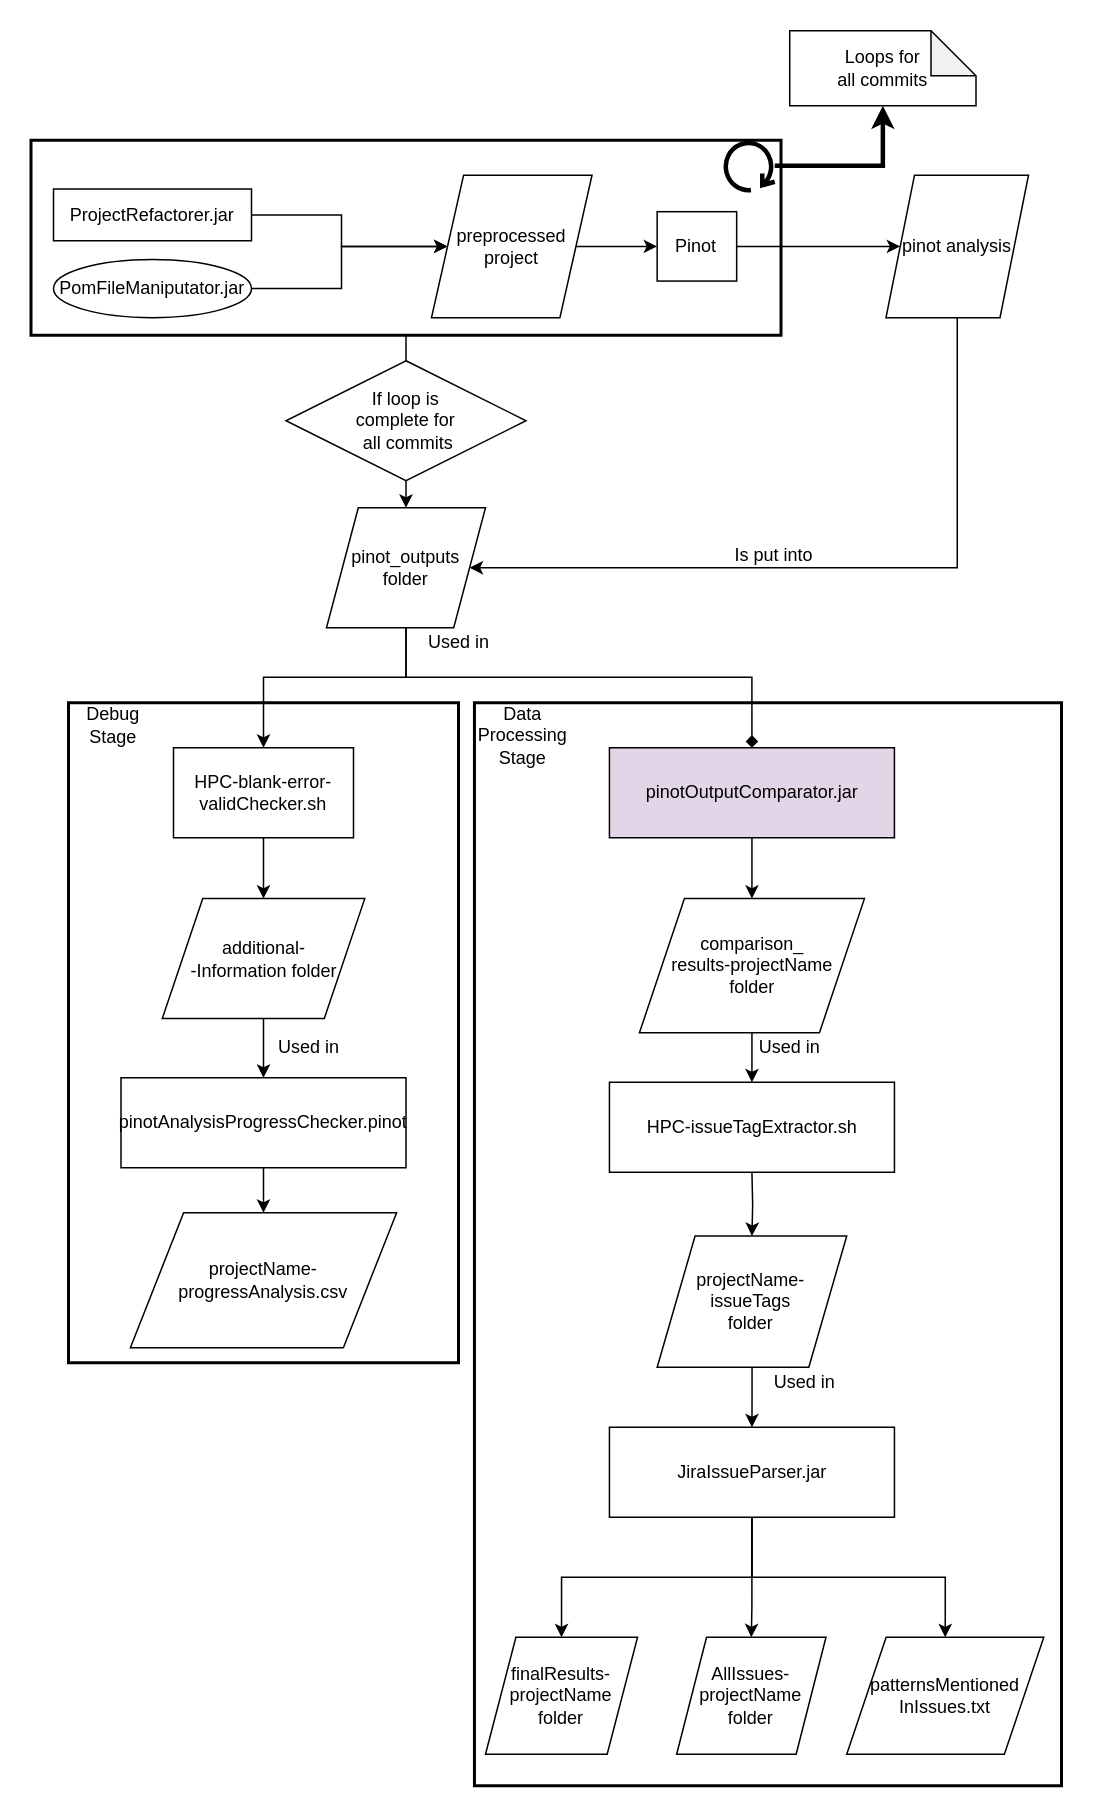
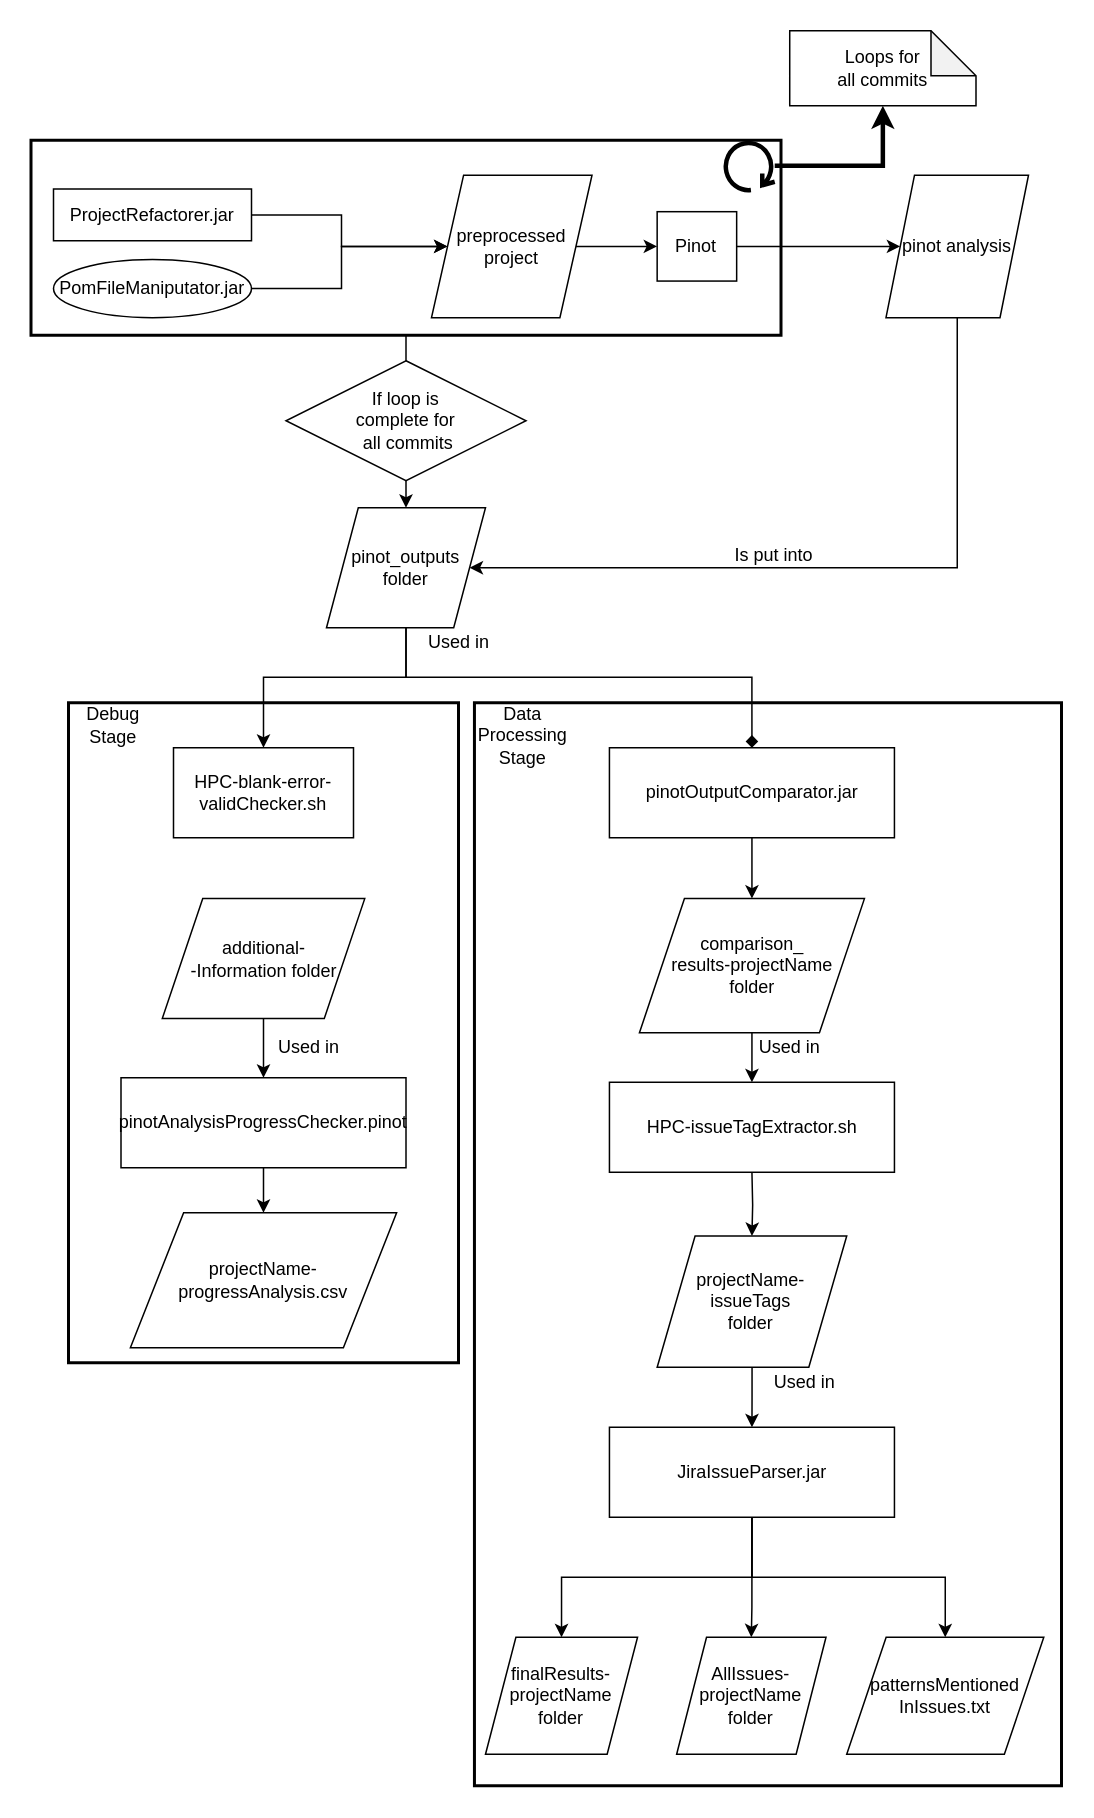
  <mxCell id="0" />
  <mxCell id="1" parent="0" />
  <mxCell id="2" value="" style="rounded=0;whiteSpace=wrap;html=1;strokeWidth=2;" parent="1" vertex="1"><mxGeometry x="315.63" y="468" width="391.37" height="722" as="geometry" /></mxCell>
  <mxCell id="3" value="" style="rounded=0;whiteSpace=wrap;html=1;strokeWidth=2;" parent="1" vertex="1"><mxGeometry x="45" y="468" width="260" height="440" as="geometry" /></mxCell>
  <mxCell id="4" value="" style="rounded=0;whiteSpace=wrap;html=1;strokeWidth=2;" parent="1" vertex="1"><mxGeometry x="20" y="93" width="500" height="130" as="geometry" /></mxCell>
  <mxCell id="5" style="edgeStyle=orthogonalEdgeStyle;rounded=0;orthogonalLoop=1;jettySize=auto;html=1;entryX=0;entryY=0.5;entryDx=0;entryDy=0;" parent="1" source="6" target="50" edge="1"><mxGeometry relative="1" as="geometry"><Array as="points"><mxPoint x="227" y="143" /><mxPoint x="227" y="164" /></Array></mxGeometry></mxCell>
  <mxCell id="6" value="ProjectRefactorer.jar" style="rounded=0;whiteSpace=wrap;html=1;" parent="1" vertex="1"><mxGeometry x="35" y="125.5" width="132" height="34.5" as="geometry" /></mxCell>
  <mxCell id="7" value="" style="endArrow=classic;html=1;exitX=0.5;exitY=1;exitDx=0;exitDy=0;entryX=0.5;entryY=0;entryDx=0;entryDy=0;" parent="1" source="4" target="10" edge="1"><mxGeometry width="50" height="50" relative="1" as="geometry"><mxPoint x="505" y="443" as="sourcePoint" /><mxPoint x="590" y="203" as="targetPoint" /></mxGeometry></mxCell>
  <mxCell id="8" style="edgeStyle=orthogonalEdgeStyle;rounded=0;orthogonalLoop=1;jettySize=auto;html=1;strokeWidth=1;entryX=0.5;entryY=0;entryDx=0;entryDy=0;exitX=0.5;exitY=1;exitDx=0;exitDy=0;" parent="1" source="10" target="19" edge="1"><mxGeometry relative="1" as="geometry"><mxPoint x="270" y="488" as="targetPoint" /><mxPoint x="270" y="398" as="sourcePoint" /><Array as="points"><mxPoint x="270" y="451" /><mxPoint x="175" y="451" /></Array></mxGeometry></mxCell>
  <mxCell id="9" style="edgeStyle=orthogonalEdgeStyle;rounded=0;orthogonalLoop=1;jettySize=auto;html=1;strokeWidth=1;exitX=0.5;exitY=1;exitDx=0;exitDy=0;entryX=0.5;entryY=0;entryDx=0;entryDy=0;endArrow=diamond;" parent="1" source="10" target="23" edge="1"><mxGeometry relative="1" as="geometry"><mxPoint x="470" y="488" as="targetPoint" /><mxPoint x="270" y="398" as="sourcePoint" /><Array as="points"><mxPoint x="270" y="451" /><mxPoint x="501" y="451" /></Array></mxGeometry></mxCell>
  <mxCell id="10" value="pinot_outputs&lt;br&gt;folder" style="shape=parallelogram;perimeter=parallelogramPerimeter;whiteSpace=wrap;html=1;" parent="1" vertex="1"><mxGeometry x="217" y="338" width="106" height="80" as="geometry" /></mxCell>
  <mxCell id="11" style="edgeStyle=orthogonalEdgeStyle;rounded=0;orthogonalLoop=1;jettySize=auto;html=1;entryX=0;entryY=0.5;entryDx=0;entryDy=0;" parent="1" source="12" target="50" edge="1"><mxGeometry relative="1" as="geometry" /></mxCell>
  <mxCell id="12" value="PomFileManiputator.jar" style="ellipse;whiteSpace=wrap;html=1;" parent="1" vertex="1"><mxGeometry x="35" y="172.5" width="132" height="38.75" as="geometry" /></mxCell>
  <mxCell id="13" value="Pinot" style="rounded=0;whiteSpace=wrap;html=1;" parent="1" vertex="1"><mxGeometry x="437.44" y="140.63" width="53" height="46.25" as="geometry" /></mxCell>
  <mxCell id="14" value="" style="endArrow=classic;html=1;exitX=1;exitY=0.5;exitDx=0;exitDy=0;entryX=0;entryY=0.5;entryDx=0;entryDy=0;" parent="1" source="13" target="16" edge="1"><mxGeometry width="50" height="50" relative="1" as="geometry"><mxPoint x="590" y="183" as="sourcePoint" /><mxPoint x="620" y="158" as="targetPoint" /></mxGeometry></mxCell>
  <mxCell id="15" style="edgeStyle=orthogonalEdgeStyle;rounded=0;orthogonalLoop=1;jettySize=auto;html=1;strokeWidth=1;entryX=1;entryY=0.5;entryDx=0;entryDy=0;exitX=0.5;exitY=1;exitDx=0;exitDy=0;" parent="1" source="16" target="10" edge="1"><mxGeometry relative="1" as="geometry"><mxPoint x="550" y="303" as="targetPoint" /><Array as="points"><mxPoint x="638" y="378" /></Array></mxGeometry></mxCell>
  <mxCell id="16" value="pinot analysis" style="shape=parallelogram;perimeter=parallelogramPerimeter;whiteSpace=wrap;html=1;" parent="1" vertex="1"><mxGeometry x="590" y="116.25" width="95" height="95" as="geometry" /></mxCell>
  <mxCell id="17" value="Used in" style="text;html=1;align=center;verticalAlign=middle;resizable=0;points=[];autosize=1;" parent="1" vertex="1"><mxGeometry x="275" y="418" width="60" height="20" as="geometry" /></mxCell>
- <mxCell id="18" style="edgeStyle=orthogonalEdgeStyle;rounded=0;orthogonalLoop=1;jettySize=auto;html=1;entryX=0.5;entryY=0;entryDx=0;entryDy=0;strokeWidth=1;" parent="1" source="19" target="26" edge="1"><mxGeometry relative="1" as="geometry" /></mxCell>
  <mxCell id="19" value="HPC-blank-error-validChecker.sh" style="rounded=0;whiteSpace=wrap;html=1;strokeWidth=1;" parent="1" vertex="1"><mxGeometry x="115" y="498" width="120" height="60" as="geometry" /></mxCell>
  <mxCell id="20" style="edgeStyle=orthogonalEdgeStyle;rounded=0;orthogonalLoop=1;jettySize=auto;html=1;entryX=0.5;entryY=0;entryDx=0;entryDy=0;strokeWidth=1;" parent="1" source="21" target="43" edge="1"><mxGeometry relative="1" as="geometry" /></mxCell>
  <mxCell id="21" value="pinotAnalysisProgressChecker.pinot" style="rounded=0;whiteSpace=wrap;html=1;strokeWidth=1;" parent="1" vertex="1"><mxGeometry x="80" y="718" width="190" height="60" as="geometry" /></mxCell>
  <mxCell id="22" style="edgeStyle=orthogonalEdgeStyle;rounded=0;orthogonalLoop=1;jettySize=auto;html=1;strokeWidth=1;entryX=0.5;entryY=0;entryDx=0;entryDy=0;" parent="1" source="23" target="29" edge="1"><mxGeometry relative="1" as="geometry"><mxPoint x="655.63" y="528" as="targetPoint" /></mxGeometry></mxCell>
- <mxCell id="23" value="pinotOutputComparator.jar" style="rounded=0;whiteSpace=wrap;html=1;strokeWidth=1;fillColor=#e1d5e7;" parent="1" vertex="1"><mxGeometry x="405.62" y="498" width="190" height="60" as="geometry" /></mxCell>
+ <mxCell id="23" value="pinotOutputComparator.jar" style="rounded=0;whiteSpace=wrap;html=1;strokeWidth=1;" parent="1" vertex="1"><mxGeometry x="405.62" y="498" width="190" height="60" as="geometry" /></mxCell>
  <mxCell id="24" value="Debug Stage" style="text;html=1;strokeColor=none;fillColor=none;align=center;verticalAlign=middle;whiteSpace=wrap;rounded=0;" parent="1" vertex="1"><mxGeometry x="50" y="473" width="50" height="20" as="geometry" /></mxCell>
  <mxCell id="25" style="edgeStyle=orthogonalEdgeStyle;rounded=0;orthogonalLoop=1;jettySize=auto;html=1;entryX=0.5;entryY=0;entryDx=0;entryDy=0;strokeWidth=1;" parent="1" source="26" target="21" edge="1"><mxGeometry relative="1" as="geometry" /></mxCell>
  <mxCell id="26" value="additional-&lt;br&gt;-Information folder" style="shape=parallelogram;perimeter=parallelogramPerimeter;whiteSpace=wrap;html=1;" parent="1" vertex="1"><mxGeometry x="107.5" y="598.58" width="135" height="80" as="geometry" /></mxCell>
  <mxCell id="27" value="Used in" style="text;html=1;align=center;verticalAlign=middle;resizable=0;points=[];autosize=1;" parent="1" vertex="1"><mxGeometry x="175" y="688" width="60" height="20" as="geometry" /></mxCell>
  <mxCell id="28" style="edgeStyle=orthogonalEdgeStyle;rounded=0;orthogonalLoop=1;jettySize=auto;html=1;strokeWidth=1;exitX=0.5;exitY=1;exitDx=0;exitDy=0;" parent="1" source="29" edge="1"><mxGeometry relative="1" as="geometry"><mxPoint x="500.635" y="721.01" as="targetPoint" /><mxPoint x="500.63" y="661" as="sourcePoint" /><Array as="points" /></mxGeometry></mxCell>
  <mxCell id="29" value="comparison_&lt;br&gt;results-projectName&lt;br&gt;folder" style="shape=parallelogram;perimeter=parallelogramPerimeter;whiteSpace=wrap;html=1;" parent="1" vertex="1"><mxGeometry x="425.63" y="598.58" width="150" height="89.42" as="geometry" /></mxCell>
  <mxCell id="30" value="Used in" style="text;html=1;strokeColor=none;fillColor=none;align=center;verticalAlign=middle;whiteSpace=wrap;rounded=0;" parent="1" vertex="1"><mxGeometry x="495.63" y="688" width="60" height="20" as="geometry" /></mxCell>
  <mxCell id="31" value="HPC-issueTagExtractor.sh" style="rounded=0;whiteSpace=wrap;html=1;strokeWidth=1;" parent="1" vertex="1"><mxGeometry x="405.63" y="721.01" width="190" height="60" as="geometry" /></mxCell>
  <mxCell id="32" style="edgeStyle=orthogonalEdgeStyle;rounded=0;orthogonalLoop=1;jettySize=auto;html=1;strokeWidth=1;entryX=0.5;entryY=0;entryDx=0;entryDy=0;" parent="1" target="34" edge="1"><mxGeometry relative="1" as="geometry"><mxPoint x="655.63" y="751.01" as="targetPoint" /><mxPoint x="500.635" y="781.01" as="sourcePoint" /></mxGeometry></mxCell>
  <mxCell id="33" style="edgeStyle=orthogonalEdgeStyle;rounded=0;orthogonalLoop=1;jettySize=auto;html=1;strokeWidth=1;" parent="1" source="34" edge="1"><mxGeometry relative="1" as="geometry"><mxPoint x="500.635" y="951.01" as="targetPoint" /></mxGeometry></mxCell>
  <mxCell id="34" value="projectName-issueTags&lt;br&gt;folder" style="shape=parallelogram;perimeter=parallelogramPerimeter;whiteSpace=wrap;html=1;" parent="1" vertex="1"><mxGeometry x="437.45" y="823.52" width="126.37" height="87.49" as="geometry" /></mxCell>
  <mxCell id="35" value="Used in" style="text;html=1;strokeColor=none;fillColor=none;align=center;verticalAlign=middle;whiteSpace=wrap;rounded=0;" parent="1" vertex="1"><mxGeometry x="505.63" y="911.01" width="60" height="20" as="geometry" /></mxCell>
  <mxCell id="36" value="JiraIssueParser.jar" style="rounded=0;whiteSpace=wrap;html=1;strokeWidth=1;" parent="1" vertex="1"><mxGeometry x="405.63" y="951" width="190" height="60" as="geometry" /></mxCell>
  <mxCell id="37" style="edgeStyle=orthogonalEdgeStyle;rounded=0;orthogonalLoop=1;jettySize=auto;html=1;strokeWidth=1;entryX=0.5;entryY=0;entryDx=0;entryDy=0;" parent="1" target="38" edge="1"><mxGeometry relative="1" as="geometry"><mxPoint x="655.63" y="981" as="targetPoint" /><mxPoint x="500.635" y="1011" as="sourcePoint" /><Array as="points"><mxPoint x="501" y="1051" /><mxPoint x="374" y="1051" /></Array></mxGeometry></mxCell>
  <mxCell id="38" value="finalResults-projectName&lt;br&gt;folder" style="shape=parallelogram;perimeter=parallelogramPerimeter;whiteSpace=wrap;html=1;" parent="1" vertex="1"><mxGeometry x="323" y="1091" width="101.37" height="78" as="geometry" /></mxCell>
  <mxCell id="39" style="edgeStyle=orthogonalEdgeStyle;rounded=0;orthogonalLoop=1;jettySize=auto;html=1;strokeWidth=1;entryX=0.5;entryY=0;entryDx=0;entryDy=0;exitX=0.5;exitY=1;exitDx=0;exitDy=0;" parent="1" source="36" target="40" edge="1"><mxGeometry relative="1" as="geometry"><mxPoint x="795.63" y="981" as="targetPoint" /><mxPoint x="640.635" y="1011" as="sourcePoint" /><Array as="points"><mxPoint x="500.63" y="1071" /><mxPoint x="500.63" y="1071" /></Array></mxGeometry></mxCell>
  <mxCell id="40" value="AllIssues-&lt;br&gt;projectName&lt;br&gt;folder" style="shape=parallelogram;perimeter=parallelogramPerimeter;whiteSpace=wrap;html=1;" parent="1" vertex="1"><mxGeometry x="450.44" y="1091" width="99.56" height="78" as="geometry" /></mxCell>
  <mxCell id="41" style="edgeStyle=orthogonalEdgeStyle;rounded=0;orthogonalLoop=1;jettySize=auto;html=1;strokeWidth=1;entryX=0.5;entryY=0;entryDx=0;entryDy=0;exitX=0.5;exitY=1;exitDx=0;exitDy=0;" parent="1" source="36" target="42" edge="1"><mxGeometry relative="1" as="geometry"><mxPoint x="933.82" y="981" as="targetPoint" /><mxPoint x="638.82" y="1011" as="sourcePoint" /><Array as="points"><mxPoint x="501" y="1051" /><mxPoint x="630" y="1051" /></Array></mxGeometry></mxCell>
  <mxCell id="42" value="patternsMentioned&lt;br&gt;InIssues.txt" style="shape=parallelogram;perimeter=parallelogramPerimeter;whiteSpace=wrap;html=1;" parent="1" vertex="1"><mxGeometry x="563.82" y="1091" width="131.37" height="78" as="geometry" /></mxCell>
  <mxCell id="43" value="projectName-progressAnalysis.csv" style="shape=parallelogram;perimeter=parallelogramPerimeter;whiteSpace=wrap;html=1;" parent="1" vertex="1"><mxGeometry x="86.25" y="808" width="177.5" height="90" as="geometry" /></mxCell>
  <mxCell id="44" value="Is put into" style="text;html=1;align=center;verticalAlign=middle;resizable=0;points=[];autosize=1;" parent="1" vertex="1"><mxGeometry x="480" y="360" width="70" height="20" as="geometry" /></mxCell>
  <mxCell id="45" value="&lt;span&gt;If loop is &lt;br&gt;complete for&lt;br&gt;&amp;nbsp;all commits&lt;/span&gt;" style="rhombus;whiteSpace=wrap;html=1;" parent="1" vertex="1"><mxGeometry x="190" y="240" width="160" height="80" as="geometry" /></mxCell>
  <mxCell id="46" style="edgeStyle=orthogonalEdgeStyle;rounded=0;orthogonalLoop=1;jettySize=auto;html=1;strokeWidth=3;entryX=0.5;entryY=1;entryDx=0;entryDy=0;entryPerimeter=0;" parent="1" source="47" target="48" edge="1"><mxGeometry relative="1" as="geometry"><mxPoint x="575.82" y="73" as="targetPoint" /></mxGeometry></mxCell>
  <mxCell id="47" value="" style="shape=mxgraph.bpmn.loop;html=1;outlineConnect=0;direction=west;flipV=1;strokeWidth=3;" parent="1" vertex="1"><mxGeometry x="481.82" y="93" width="34" height="34" as="geometry" /></mxCell>
  <mxCell id="48" value="Loops for &lt;br&gt;all commits" style="shape=note;whiteSpace=wrap;html=1;backgroundOutline=1;darkOpacity=0.05;" parent="1" vertex="1"><mxGeometry x="525.82" y="20" width="124.18" height="50" as="geometry" /></mxCell>
  <mxCell id="49" style="edgeStyle=orthogonalEdgeStyle;rounded=0;orthogonalLoop=1;jettySize=auto;html=1;exitX=1;exitY=0.5;exitDx=0;exitDy=0;entryX=0;entryY=0.5;entryDx=0;entryDy=0;" parent="1" source="50" target="13" edge="1"><mxGeometry relative="1" as="geometry" /></mxCell>
  <mxCell id="50" value="preprocessed project" style="shape=parallelogram;perimeter=parallelogramPerimeter;whiteSpace=wrap;html=1;" parent="1" vertex="1"><mxGeometry x="287" y="116.26" width="107" height="95" as="geometry" /></mxCell>
  <mxCell id="51" value="Data Processing Stage" style="text;html=1;strokeColor=none;fillColor=none;align=center;verticalAlign=middle;whiteSpace=wrap;rounded=0;" parent="1" vertex="1"><mxGeometry x="323" y="481" width="50" height="17" as="geometry" /></mxCell>
